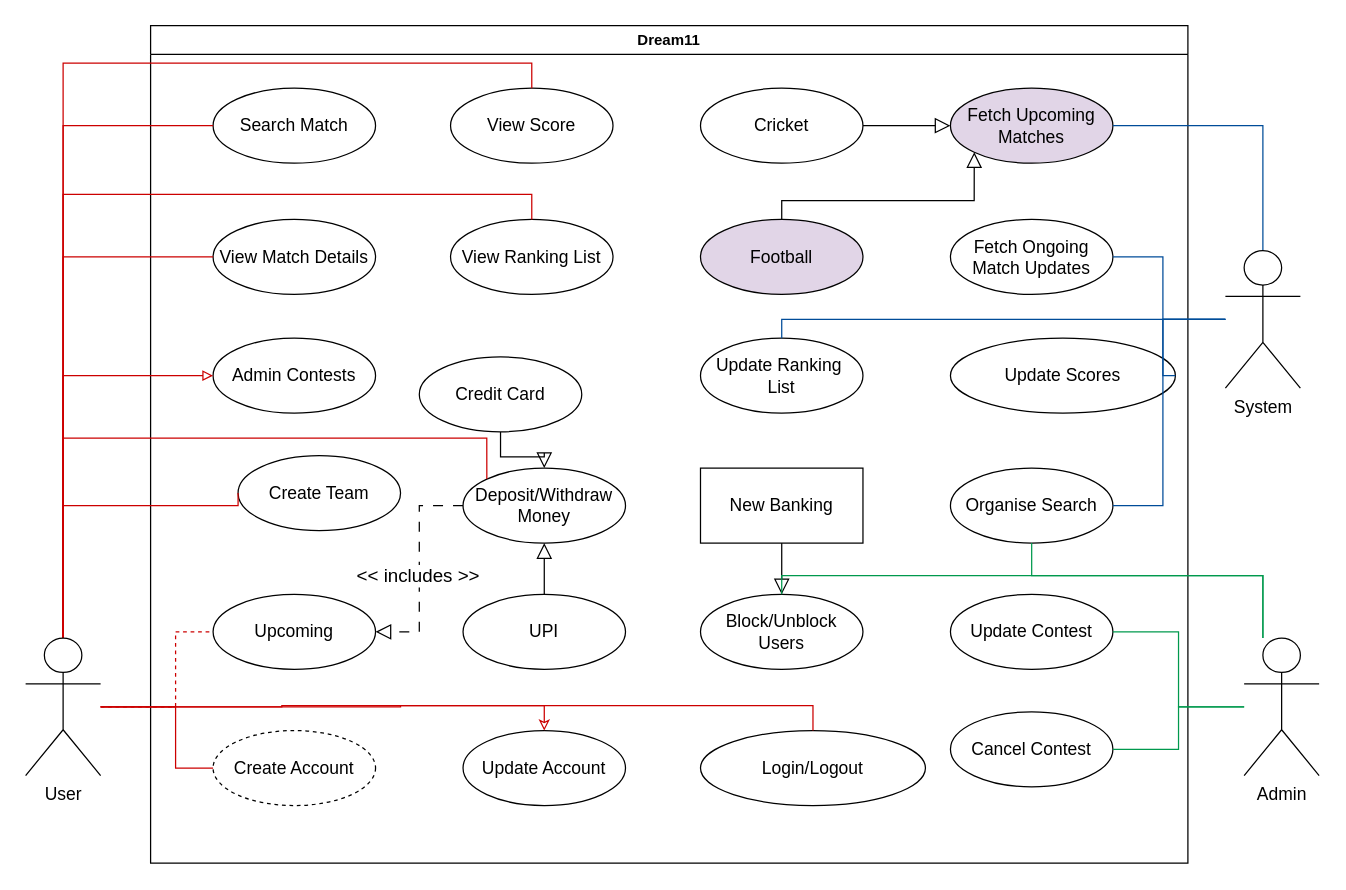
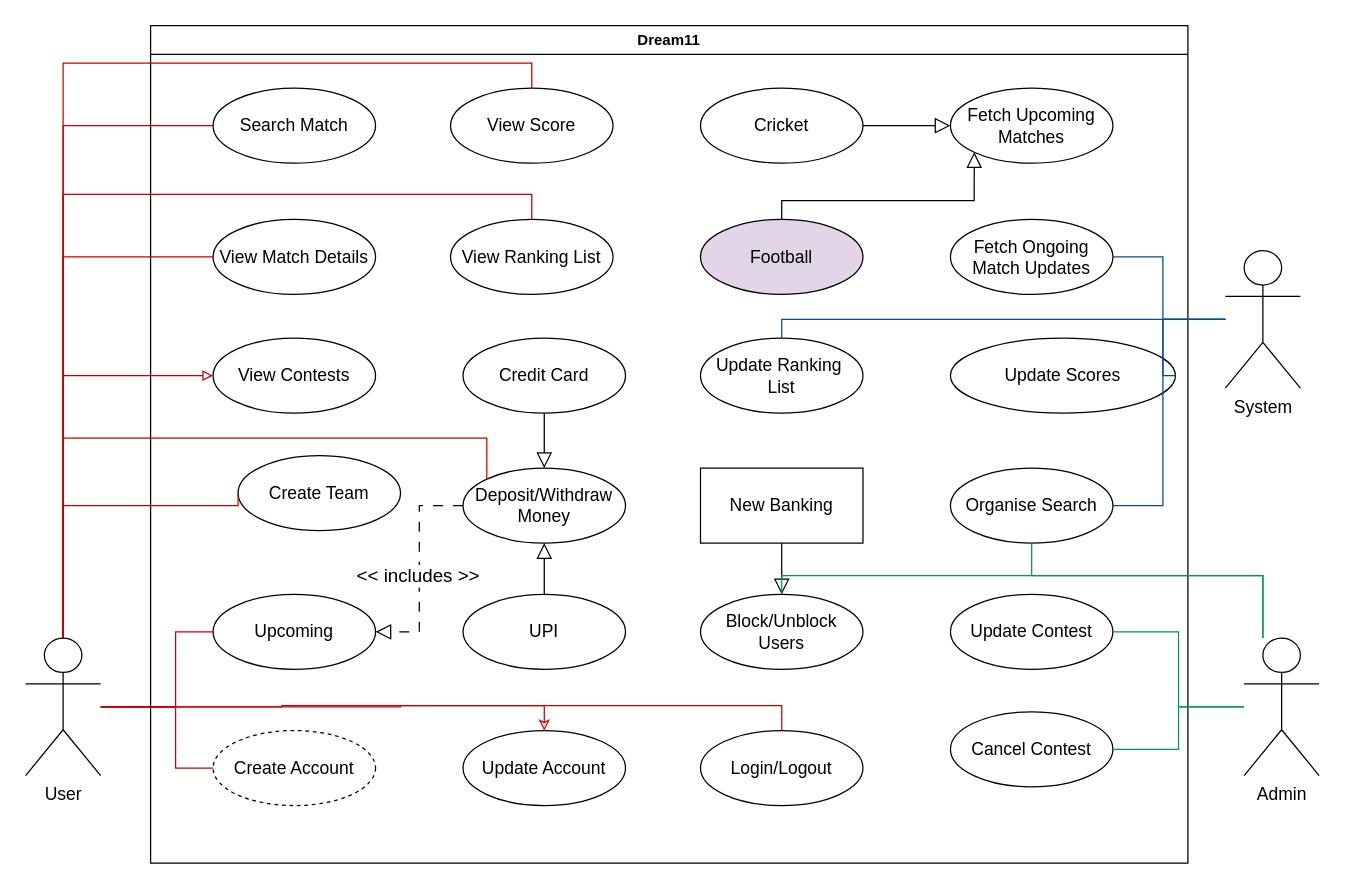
  <mxCell id="0" />
  <mxCell id="1" parent="0" />
  <mxCell id="2" value="Dream11" style="swimlane;whiteSpace=wrap;html=1;" vertex="1" parent="1"><mxGeometry x="120" y="20" width="830" height="670" as="geometry" /></mxCell>
  <mxCell id="3" value="&lt;font style=&quot;font-size: 14px;&quot;&gt;Create Account&lt;/font&gt;" style="ellipse;whiteSpace=wrap;html=1;dashed=1;" vertex="1" parent="2"><mxGeometry x="50" y="564" width="130" height="60" as="geometry" /></mxCell>
  <mxCell id="4" value="&lt;font style=&quot;font-size: 14px;&quot;&gt;Update Account&lt;/font&gt;" style="ellipse;whiteSpace=wrap;html=1;" vertex="1" parent="2"><mxGeometry x="250" y="564" width="130" height="60" as="geometry" /></mxCell>
- <mxCell id="5" value="&lt;font style=&quot;font-size: 14px;&quot;&gt;Login/Logout&lt;/font&gt;" style="ellipse;whiteSpace=wrap;html=1;" vertex="1" parent="2"><mxGeometry x="440" y="564" width="180" height="60" as="geometry" /></mxCell>
+ <mxCell id="5" value="&lt;font style=&quot;font-size: 14px;&quot;&gt;Login/Logout&lt;/font&gt;" style="ellipse;whiteSpace=wrap;html=1;" vertex="1" parent="2"><mxGeometry x="440" y="564" width="130" height="60" as="geometry" /></mxCell>
  <mxCell id="6" value="&lt;font style=&quot;font-size: 14px;&quot;&gt;View Match Details&lt;/font&gt;" style="ellipse;whiteSpace=wrap;html=1;" vertex="1" parent="2"><mxGeometry x="50" y="155" width="130" height="60" as="geometry" /></mxCell>
  <mxCell id="7" value="&lt;font style=&quot;font-size: 14px;&quot;&gt;Search Match&lt;/font&gt;" style="ellipse;whiteSpace=wrap;html=1;" vertex="1" parent="2"><mxGeometry x="50" y="50" width="130" height="60" as="geometry" /></mxCell>
- <mxCell id="8" value="&lt;font style=&quot;font-size: 14px;&quot;&gt;Admin Contests&lt;/font&gt;" style="ellipse;whiteSpace=wrap;html=1;" vertex="1" parent="2"><mxGeometry x="50" y="250" width="130" height="60" as="geometry" /></mxCell>
+ <mxCell id="8" value="&lt;font style=&quot;font-size: 14px;&quot;&gt;View Contests&lt;/font&gt;" style="ellipse;whiteSpace=wrap;html=1;" vertex="1" parent="2"><mxGeometry x="50" y="250" width="130" height="60" as="geometry" /></mxCell>
  <mxCell id="9" value="&lt;font style=&quot;font-size: 14px;&quot;&gt;Create Team&lt;/font&gt;" style="ellipse;whiteSpace=wrap;html=1;" vertex="1" parent="2"><mxGeometry x="70" y="344" width="130" height="60" as="geometry" /></mxCell>
  <mxCell id="10" value="&lt;font style=&quot;font-size: 14px;&quot;&gt;Upcoming&lt;/font&gt;" style="ellipse;whiteSpace=wrap;html=1;" vertex="1" parent="2"><mxGeometry x="50" y="455" width="130" height="60" as="geometry" /></mxCell>
  <mxCell id="11" value="&lt;font style=&quot;font-size: 14px;&quot;&gt;View Score&lt;/font&gt;" style="ellipse;whiteSpace=wrap;html=1;" vertex="1" parent="2"><mxGeometry x="240" y="50" width="130" height="60" as="geometry" /></mxCell>
  <mxCell id="12" value="&lt;font style=&quot;font-size: 14px;&quot;&gt;View Ranking List&lt;/font&gt;" style="ellipse;whiteSpace=wrap;html=1;" vertex="1" parent="2"><mxGeometry x="240" y="155" width="130" height="60" as="geometry" /></mxCell>
  <mxCell id="13" style="edgeStyle=orthogonalEdgeStyle;rounded=0;orthogonalLoop=1;jettySize=auto;html=1;entryX=0.5;entryY=0;entryDx=0;entryDy=0;endArrow=block;endFill=0;endSize=10;" edge="1" parent="2" source="14" target="17"><mxGeometry relative="1" as="geometry" /></mxCell>
- <mxCell id="14" value="&lt;font style=&quot;font-size: 14px;&quot;&gt;Credit Card&lt;/font&gt;" style="ellipse;whiteSpace=wrap;html=1;" vertex="1" parent="2"><mxGeometry x="215" y="265" width="130" height="60" as="geometry" /></mxCell>
+ <mxCell id="14" value="&lt;font style=&quot;font-size: 14px;&quot;&gt;Credit Card&lt;/font&gt;" style="ellipse;whiteSpace=wrap;html=1;" vertex="1" parent="2"><mxGeometry x="250" y="250" width="130" height="60" as="geometry" /></mxCell>
  <mxCell id="15" style="edgeStyle=orthogonalEdgeStyle;rounded=0;orthogonalLoop=1;jettySize=auto;html=1;exitX=0;exitY=0.5;exitDx=0;exitDy=0;entryX=1;entryY=0.5;entryDx=0;entryDy=0;endArrow=block;endFill=0;endSize=10;dashed=1;dashPattern=8 8;" edge="1" parent="2" source="17" target="10"><mxGeometry relative="1" as="geometry" /></mxCell>
  <mxCell id="16" value="&lt;font style=&quot;font-size: 15px;&quot;&gt;&amp;lt;&amp;lt; includes &amp;gt;&amp;gt;&lt;/font&gt;" style="edgeLabel;html=1;align=center;verticalAlign=middle;resizable=0;points=[];" vertex="1" connectable="0" parent="15"><mxGeometry x="0.054" y="-2" relative="1" as="geometry"><mxPoint as="offset" /></mxGeometry></mxCell>
  <mxCell id="17" value="&lt;span style=&quot;font-size: 14px;&quot;&gt;Deposit/Withdraw Money&lt;/span&gt;" style="ellipse;whiteSpace=wrap;html=1;" vertex="1" parent="2"><mxGeometry x="250" y="354" width="130" height="60" as="geometry" /></mxCell>
  <mxCell id="18" style="edgeStyle=orthogonalEdgeStyle;rounded=0;orthogonalLoop=1;jettySize=auto;html=1;exitX=0.5;exitY=0;exitDx=0;exitDy=0;entryX=0.5;entryY=1;entryDx=0;entryDy=0;endSize=10;endArrow=block;endFill=0;" edge="1" parent="2" source="19" target="17"><mxGeometry relative="1" as="geometry" /></mxCell>
  <mxCell id="19" value="&lt;font style=&quot;font-size: 14px;&quot;&gt;UPI&lt;/font&gt;" style="ellipse;whiteSpace=wrap;html=1;" vertex="1" parent="2"><mxGeometry x="250" y="455" width="130" height="60" as="geometry" /></mxCell>
  <mxCell id="20" style="edgeStyle=orthogonalEdgeStyle;rounded=0;orthogonalLoop=1;jettySize=auto;html=1;endSize=10;endArrow=block;endFill=0;" edge="1" parent="2" source="21" target="25"><mxGeometry relative="1" as="geometry" /></mxCell>
  <mxCell id="21" value="&lt;font style=&quot;font-size: 14px;&quot;&gt;New Banking&lt;/font&gt;" style="whiteSpace=wrap;html=1;rounded=0;" vertex="1" parent="2"><mxGeometry x="440" y="354" width="130" height="60" as="geometry" /></mxCell>
  <mxCell id="22" value="&lt;font style=&quot;font-size: 14px;&quot;&gt;Organise Search&lt;/font&gt;" style="ellipse;whiteSpace=wrap;html=1;" vertex="1" parent="2"><mxGeometry x="640" y="354" width="130" height="60" as="geometry" /></mxCell>
  <mxCell id="23" value="&lt;font style=&quot;font-size: 14px;&quot;&gt;Cancel Contest&lt;/font&gt;" style="ellipse;whiteSpace=wrap;html=1;" vertex="1" parent="2"><mxGeometry x="640" y="549" width="130" height="60" as="geometry" /></mxCell>
  <mxCell id="24" value="&lt;font style=&quot;font-size: 14px;&quot;&gt;Update Contest&lt;/font&gt;" style="ellipse;whiteSpace=wrap;html=1;" vertex="1" parent="2"><mxGeometry x="640" y="455" width="130" height="60" as="geometry" /></mxCell>
  <mxCell id="25" value="&lt;span style=&quot;font-size: 14px;&quot;&gt;Block/Unblock Users&lt;/span&gt;" style="ellipse;whiteSpace=wrap;html=1;" vertex="1" parent="2"><mxGeometry x="440" y="455" width="130" height="60" as="geometry" /></mxCell>
- <mxCell id="26" value="&lt;font style=&quot;font-size: 14px;&quot;&gt;Fetch Upcoming Matches&lt;/font&gt;" style="ellipse;whiteSpace=wrap;html=1;fillColor=#e1d5e7;" vertex="1" parent="2"><mxGeometry x="640" y="50" width="130" height="60" as="geometry" /></mxCell>
+ <mxCell id="26" value="&lt;font style=&quot;font-size: 14px;&quot;&gt;Fetch Upcoming Matches&lt;/font&gt;" style="ellipse;whiteSpace=wrap;html=1;" vertex="1" parent="2"><mxGeometry x="640" y="50" width="130" height="60" as="geometry" /></mxCell>
  <mxCell id="27" value="&lt;font style=&quot;font-size: 14px;&quot;&gt;Fetch Ongoing Match Updates&lt;/font&gt;" style="ellipse;whiteSpace=wrap;html=1;" vertex="1" parent="2"><mxGeometry x="640" y="155" width="130" height="60" as="geometry" /></mxCell>
  <mxCell id="28" value="&lt;font style=&quot;font-size: 14px;&quot;&gt;Update Scores&lt;/font&gt;" style="ellipse;whiteSpace=wrap;html=1;" vertex="1" parent="2"><mxGeometry x="640" y="250" width="180" height="60" as="geometry" /></mxCell>
  <mxCell id="29" value="&lt;font style=&quot;font-size: 14px;&quot;&gt;Update Ranking&amp;nbsp; List&lt;/font&gt;" style="ellipse;whiteSpace=wrap;html=1;" vertex="1" parent="2"><mxGeometry x="440" y="250" width="130" height="60" as="geometry" /></mxCell>
  <mxCell id="30" style="edgeStyle=orthogonalEdgeStyle;rounded=0;orthogonalLoop=1;jettySize=auto;html=1;exitX=1;exitY=0.5;exitDx=0;exitDy=0;entryX=0;entryY=0.5;entryDx=0;entryDy=0;endArrow=block;endFill=0;startSize=15;endSize=10;" edge="1" parent="2" source="31" target="26"><mxGeometry relative="1" as="geometry" /></mxCell>
  <mxCell id="31" value="&lt;font style=&quot;font-size: 14px;&quot;&gt;Cricket&lt;/font&gt;" style="ellipse;whiteSpace=wrap;html=1;" vertex="1" parent="2"><mxGeometry x="440" y="50" width="130" height="60" as="geometry" /></mxCell>
  <mxCell id="32" style="edgeStyle=orthogonalEdgeStyle;rounded=0;orthogonalLoop=1;jettySize=auto;html=1;entryX=0;entryY=1;entryDx=0;entryDy=0;endSize=10;endArrow=block;endFill=0;" edge="1" parent="2" source="33" target="26"><mxGeometry relative="1" as="geometry"><Array as="points"><mxPoint x="505" y="140" /><mxPoint x="659" y="140" /></Array></mxGeometry></mxCell>
  <mxCell id="33" value="&lt;font style=&quot;font-size: 14px;&quot;&gt;Football&lt;/font&gt;" style="ellipse;whiteSpace=wrap;html=1;fillColor=#e1d5e7;" vertex="1" parent="2"><mxGeometry x="440" y="155" width="130" height="60" as="geometry" /></mxCell>
  <mxCell id="34" style="edgeStyle=orthogonalEdgeStyle;rounded=0;orthogonalLoop=1;jettySize=auto;html=1;entryX=0;entryY=0.5;entryDx=0;entryDy=0;endArrow=none;endFill=0;strokeColor=#CC0000;" edge="1" parent="1" source="45" target="7"><mxGeometry relative="1" as="geometry"><Array as="points"><mxPoint x="50" y="100" /></Array></mxGeometry></mxCell>
  <mxCell id="35" style="edgeStyle=orthogonalEdgeStyle;rounded=0;orthogonalLoop=1;jettySize=auto;html=1;entryX=0;entryY=0.5;entryDx=0;entryDy=0;strokeColor=#CC0000;endArrow=none;endFill=0;" edge="1" parent="1" source="45" target="6"><mxGeometry relative="1" as="geometry"><Array as="points"><mxPoint x="50" y="205" /></Array></mxGeometry></mxCell>
  <mxCell id="36" style="edgeStyle=orthogonalEdgeStyle;rounded=0;orthogonalLoop=1;jettySize=auto;html=1;entryX=0;entryY=0.5;entryDx=0;entryDy=0;strokeColor=#CC0000;endArrow=block;endFill=0;" edge="1" parent="1" source="45" target="8"><mxGeometry relative="1" as="geometry"><Array as="points"><mxPoint x="50" y="300" /></Array></mxGeometry></mxCell>
  <mxCell id="37" style="edgeStyle=orthogonalEdgeStyle;rounded=0;orthogonalLoop=1;jettySize=auto;html=1;entryX=0;entryY=0.5;entryDx=0;entryDy=0;strokeColor=#CC0000;endArrow=none;endFill=0;" edge="1" parent="1" source="45" target="9"><mxGeometry relative="1" as="geometry"><Array as="points"><mxPoint x="50" y="404" /></Array></mxGeometry></mxCell>
- <mxCell id="38" style="edgeStyle=orthogonalEdgeStyle;rounded=0;orthogonalLoop=1;jettySize=auto;html=1;entryX=0;entryY=0.5;entryDx=0;entryDy=0;endArrow=none;endFill=0;strokeColor=#CC0000;dashed=1;" edge="1" parent="1" source="45" target="10"><mxGeometry relative="1" as="geometry"><Array as="points"><mxPoint x="140" y="565" /><mxPoint x="140" y="505" /></Array></mxGeometry></mxCell>
+ <mxCell id="38" style="edgeStyle=orthogonalEdgeStyle;rounded=0;orthogonalLoop=1;jettySize=auto;html=1;entryX=0;entryY=0.5;entryDx=0;entryDy=0;endArrow=none;endFill=0;strokeColor=#CC0000;" edge="1" parent="1" source="45" target="10"><mxGeometry relative="1" as="geometry"><Array as="points"><mxPoint x="140" y="565" /><mxPoint x="140" y="505" /></Array></mxGeometry></mxCell>
  <mxCell id="39" style="edgeStyle=orthogonalEdgeStyle;rounded=0;orthogonalLoop=1;jettySize=auto;html=1;entryX=0;entryY=0.5;entryDx=0;entryDy=0;strokeColor=#CC0000;endArrow=none;endFill=0;" edge="1" parent="1" source="45" target="3"><mxGeometry relative="1" as="geometry"><Array as="points"><mxPoint x="140" y="565" /><mxPoint x="140" y="614" /></Array></mxGeometry></mxCell>
  <mxCell id="40" style="edgeStyle=orthogonalEdgeStyle;rounded=0;orthogonalLoop=1;jettySize=auto;html=1;entryX=0.5;entryY=0;entryDx=0;entryDy=0;strokeColor=#CC0000;endArrow=classic;endFill=0;" edge="1" parent="1" source="45" target="4"><mxGeometry relative="1" as="geometry" /></mxCell>
  <mxCell id="41" style="edgeStyle=orthogonalEdgeStyle;rounded=0;orthogonalLoop=1;jettySize=auto;html=1;entryX=0.5;entryY=0;entryDx=0;entryDy=0;strokeColor=#CC0000;endArrow=none;endFill=0;" edge="1" parent="1" source="45" target="5"><mxGeometry relative="1" as="geometry" /></mxCell>
  <mxCell id="42" style="edgeStyle=orthogonalEdgeStyle;rounded=0;orthogonalLoop=1;jettySize=auto;html=1;strokeColor=#CC0000;endArrow=none;endFill=0;" edge="1" parent="1" source="45"><mxGeometry relative="1" as="geometry"><mxPoint x="425" y="70" as="targetPoint" /><Array as="points"><mxPoint x="50" y="50" /><mxPoint x="425" y="50" /></Array></mxGeometry></mxCell>
  <mxCell id="43" style="edgeStyle=orthogonalEdgeStyle;rounded=0;orthogonalLoop=1;jettySize=auto;html=1;entryX=0.5;entryY=0;entryDx=0;entryDy=0;strokeColor=#CC0000;endArrow=none;endFill=0;" edge="1" parent="1" source="45" target="12"><mxGeometry relative="1" as="geometry"><Array as="points"><mxPoint x="50" y="155" /><mxPoint x="425" y="155" /></Array></mxGeometry></mxCell>
  <mxCell id="44" style="edgeStyle=orthogonalEdgeStyle;rounded=0;orthogonalLoop=1;jettySize=auto;html=1;entryX=0;entryY=0;entryDx=0;entryDy=0;strokeColor=#CC0000;endArrow=none;endFill=0;" edge="1" parent="1" source="45" target="17"><mxGeometry relative="1" as="geometry"><Array as="points"><mxPoint x="50" y="350" /><mxPoint x="389" y="350" /></Array></mxGeometry></mxCell>
  <mxCell id="45" value="&lt;font style=&quot;font-size: 14px;&quot;&gt;User&lt;/font&gt;" style="shape=umlActor;verticalLabelPosition=bottom;verticalAlign=top;html=1;outlineConnect=0;" vertex="1" parent="1"><mxGeometry x="20" y="510" width="60" height="110" as="geometry" /></mxCell>
- <mxCell id="46" style="edgeStyle=orthogonalEdgeStyle;rounded=0;orthogonalLoop=1;jettySize=auto;html=1;entryX=1;entryY=0.5;entryDx=0;entryDy=0;endArrow=none;endFill=0;strokeColor=#004C99;exitX=0.5;exitY=0;exitDx=0;exitDy=0;exitPerimeter=0;" edge="1" parent="1" source="51" target="26"><mxGeometry relative="1" as="geometry"><Array as="points"><mxPoint x="1010" y="100" /></Array></mxGeometry></mxCell>
  <mxCell id="47" style="edgeStyle=orthogonalEdgeStyle;rounded=0;orthogonalLoop=1;jettySize=auto;html=1;entryX=1;entryY=0.5;entryDx=0;entryDy=0;strokeColor=#004C99;endArrow=none;endFill=0;" edge="1" parent="1" source="51" target="27"><mxGeometry relative="1" as="geometry"><Array as="points"><mxPoint x="930" y="255" /><mxPoint x="930" y="205" /></Array></mxGeometry></mxCell>
  <mxCell id="48" style="edgeStyle=orthogonalEdgeStyle;rounded=0;orthogonalLoop=1;jettySize=auto;html=1;entryX=1;entryY=0.5;entryDx=0;entryDy=0;strokeColor=#004C99;endArrow=none;endFill=0;" edge="1" parent="1" source="51" target="28"><mxGeometry relative="1" as="geometry"><Array as="points"><mxPoint x="930" y="255" /><mxPoint x="930" y="300" /></Array></mxGeometry></mxCell>
  <mxCell id="49" style="edgeStyle=orthogonalEdgeStyle;rounded=0;orthogonalLoop=1;jettySize=auto;html=1;entryX=1;entryY=0.5;entryDx=0;entryDy=0;strokeColor=#004C99;endArrow=none;endFill=0;" edge="1" parent="1" source="51" target="22"><mxGeometry relative="1" as="geometry"><Array as="points"><mxPoint x="930" y="255" /><mxPoint x="930" y="404" /></Array></mxGeometry></mxCell>
  <mxCell id="50" style="edgeStyle=orthogonalEdgeStyle;rounded=0;orthogonalLoop=1;jettySize=auto;html=1;entryX=0.5;entryY=0;entryDx=0;entryDy=0;strokeColor=#004C99;endArrow=none;endFill=0;" edge="1" parent="1" source="51" target="29"><mxGeometry relative="1" as="geometry"><Array as="points"><mxPoint x="625" y="255" /></Array></mxGeometry></mxCell>
  <mxCell id="51" value="&lt;font style=&quot;font-size: 14px;&quot;&gt;System&lt;/font&gt;" style="shape=umlActor;verticalLabelPosition=bottom;verticalAlign=top;html=1;outlineConnect=0;" vertex="1" parent="1"><mxGeometry x="980" y="200" width="60" height="110" as="geometry" /></mxCell>
  <mxCell id="52" style="edgeStyle=orthogonalEdgeStyle;rounded=0;orthogonalLoop=1;jettySize=auto;html=1;entryX=1;entryY=0.5;entryDx=0;entryDy=0;strokeColor=#00994D;endArrow=none;endFill=0;" edge="1" parent="1" source="56" target="24"><mxGeometry relative="1" as="geometry" /></mxCell>
  <mxCell id="53" style="edgeStyle=orthogonalEdgeStyle;rounded=0;orthogonalLoop=1;jettySize=auto;html=1;entryX=1;entryY=0.5;entryDx=0;entryDy=0;strokeColor=#00994D;endArrow=none;endFill=0;" edge="1" parent="1" source="56" target="23"><mxGeometry relative="1" as="geometry" /></mxCell>
  <mxCell id="54" style="edgeStyle=orthogonalEdgeStyle;rounded=0;orthogonalLoop=1;jettySize=auto;html=1;entryX=0.5;entryY=1;entryDx=0;entryDy=0;strokeColor=#00994D;endArrow=none;endFill=0;" edge="1" parent="1" source="56" target="22"><mxGeometry relative="1" as="geometry"><Array as="points"><mxPoint x="1010" y="460" /><mxPoint x="825" y="460" /></Array></mxGeometry></mxCell>
  <mxCell id="55" style="edgeStyle=orthogonalEdgeStyle;rounded=0;orthogonalLoop=1;jettySize=auto;html=1;entryX=0.5;entryY=0;entryDx=0;entryDy=0;endArrow=none;endFill=0;strokeColor=#00994D;" edge="1" parent="1" source="56" target="25"><mxGeometry relative="1" as="geometry"><Array as="points"><mxPoint x="1010" y="460" /><mxPoint x="625" y="460" /></Array></mxGeometry></mxCell>
  <mxCell id="56" value="&lt;font style=&quot;font-size: 14px;&quot;&gt;Admin&lt;/font&gt;&lt;div&gt;&lt;font style=&quot;font-size: 16px;&quot;&gt;&lt;br&gt;&lt;/font&gt;&lt;/div&gt;" style="shape=umlActor;verticalLabelPosition=bottom;verticalAlign=top;html=1;outlineConnect=0;" vertex="1" parent="1"><mxGeometry x="995" y="510" width="60" height="110" as="geometry" /></mxCell>
